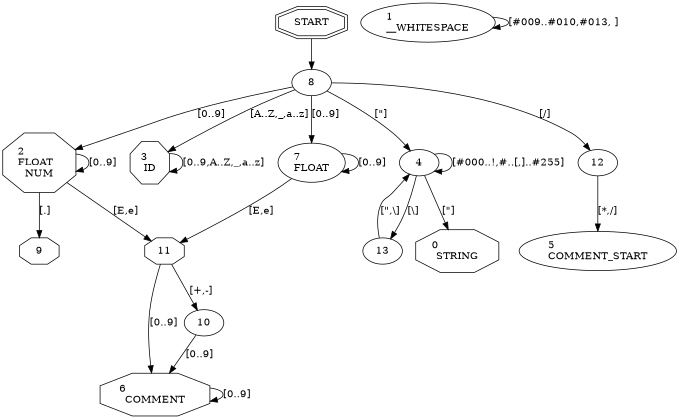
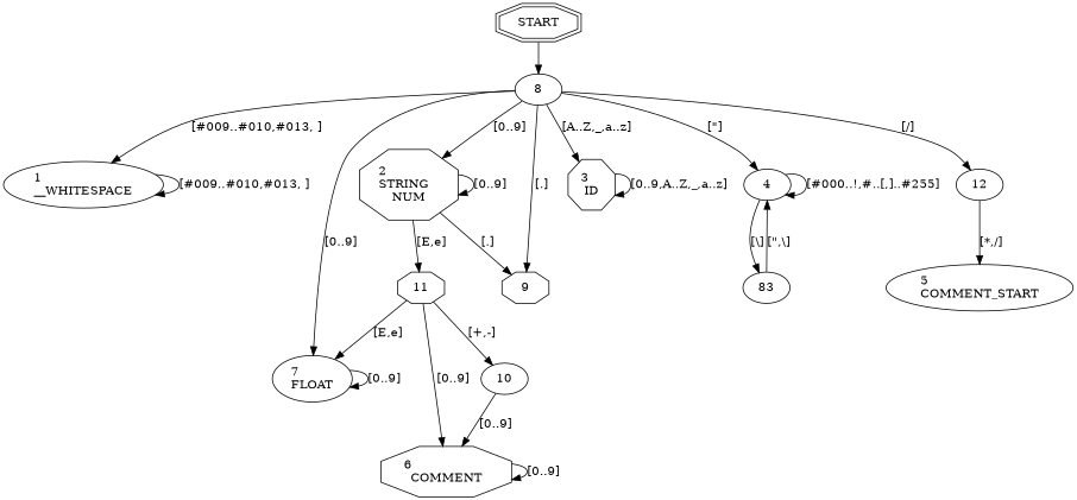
  digraph {
    node [shape=ellipse]
-   n1 [label="0 \lSTRING" shape=octagon]
    n2 [label="1 \l__WHITESPACE"]
-   n3 [label="2 \lFLOAT\lNUM" shape=octagon]
+   n3 [label="2 \lSTRING\lNUM" shape=octagon]
    n4 [label=9 shape=octagon]
    n5 [label=11 shape=octagon]
    n6 [label="6 \lCOMMENT" shape=octagon]
    n7 [label=10]
    n8 [label="3 \lID" shape=octagon]
    n9 [label=4]
-   n10 [label=13]
+   n10 [label=83]
    n11 [label="5 \lCOMMENT_START"]
    n12 [label="7 \lFLOAT"]
    n13 [label=8]
    n14 [label=12]
    n15 [label=START shape=doubleoctagon]
    n2 -> n2 [label="[#009..#010,#013, ]"]
    n3 -> n3 [label="[0..9]"]
    n3 -> n4 [label="[.]"]
    n3 -> n5 [label="[E,e]"]
    n5 -> n6 [label="[0..9]"]
    n5 -> n7 [label="[+,-]"]
    n6 -> n6 [label="[0..9]"]
    n7 -> n6 [label="[0..9]"]
    n8 -> n8 [label="[0..9,A..Z,_,a..z]"]
-   n9 -> n1 [label="[&quot;]"]
    n9 -> n9 [label="[#000..!,#..[,]..#255]"]
    n9 -> n10 [label="[\\]"]
    n10 -> n9 [label="[&quot;,\\]"]
-   n12 -> n5 [label="[E,e]"]
+   n5 -> n12 [label="[E,e]"]
    n12 -> n12 [label="[0..9]"]
+   n13 -> n2 [label="[#009..#010,#013, ]"]
    n13 -> n3 [label="[0..9]"]
+   n13 -> n4 [label="[.]"]
    n13 -> n8 [label="[A..Z,_,a..z]"]
    n13 -> n9 [label="[&quot;]"]
    n13 -> n12 [label="[0..9]"]
    n13 -> n14 [label="[/]"]
    n14 -> n11 [label="[*,/]"]
    n15 -> n13
  }
